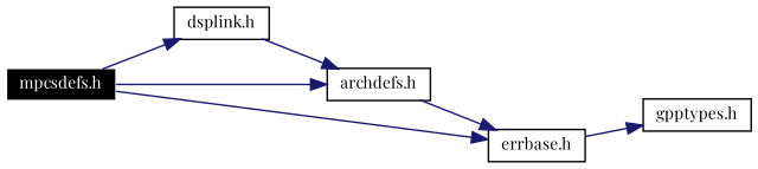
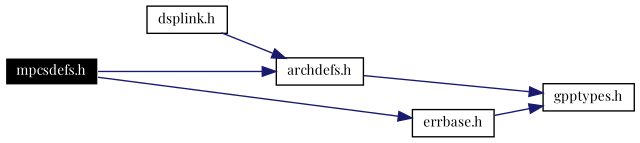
  digraph {
    fontname="Playfair Display"
    rankdir=LR
    node [color=black fillcolor=white fontname="Playfair Display" fontsize=10 shape=record style=filled]
    edge [color=midnightblue fontname="Playfair Display" fontsize=10 labelfontname=Helvetica labelfontsize=10 style=solid]
    n1 [color=white fillcolor=black fontcolor=white height=0.2 label="mpcsdefs.h" width=0.4]
    n2 [height=0.2 label="dsplink.h" width=0.4]
    n3 [height=0.2 label="archdefs.h" width=0.4]
    n4 [height=0.2 label="errbase.h" width=0.4]
    n5 [height=0.2 label="gpptypes.h" width=0.4]
-   n1 -> n2
    n1 -> n3
    n1 -> n4
    n2 -> n3
-   n3 -> n4
+   n3 -> n5
    n4 -> n5
  }
